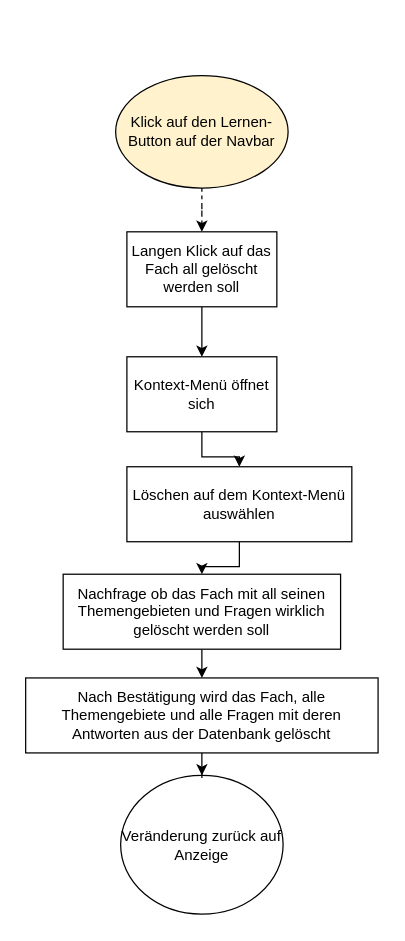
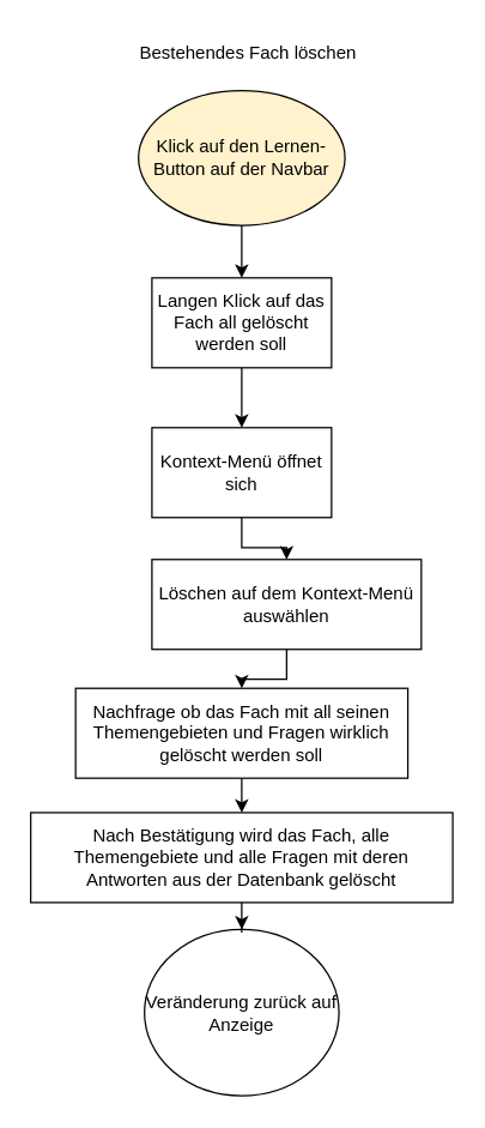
  <mxCell id="0" />
  <mxCell id="1" parent="0" />
- <mxCell id="2" value="" style="edgeStyle=orthogonalEdgeStyle;rounded=0;orthogonalLoop=1;jettySize=auto;html=1;dashed=1;" edge="1" parent="1" source="3" target="6"><mxGeometry relative="1" as="geometry" /></mxCell>
+ <mxCell id="2" value="" style="edgeStyle=orthogonalEdgeStyle;rounded=0;orthogonalLoop=1;jettySize=auto;html=1;" edge="1" parent="1" source="3" target="6"><mxGeometry relative="1" as="geometry" /></mxCell>
  <mxCell id="3" value="Klick auf den Lernen- Button auf der Navbar" style="ellipse;whiteSpace=wrap;html=1;fillColor=#fff2cc;" vertex="1" parent="1"><mxGeometry x="92" y="60" width="138" height="90" as="geometry" /></mxCell>
+ <mxCell id="4" value="Bestehendes Fach löschen" style="text;html=1;strokeColor=none;fillColor=none;align=center;verticalAlign=middle;whiteSpace=wrap;rounded=0;" vertex="1" parent="1"><mxGeometry x="69" y="20" width="193" height="30" as="geometry" /></mxCell>
  <mxCell id="5" value="" style="edgeStyle=orthogonalEdgeStyle;rounded=0;orthogonalLoop=1;jettySize=auto;html=1;" edge="1" parent="1" source="6" target="8"><mxGeometry relative="1" as="geometry" /></mxCell>
  <mxCell id="6" value="Langen Klick auf das Fach all gelöscht werden soll" style="whiteSpace=wrap;html=1;" vertex="1" parent="1"><mxGeometry x="101" y="185" width="120" height="60" as="geometry" /></mxCell>
  <mxCell id="7" value="" style="edgeStyle=orthogonalEdgeStyle;rounded=0;orthogonalLoop=1;jettySize=auto;html=1;" edge="1" parent="1" source="8" target="10"><mxGeometry relative="1" as="geometry" /></mxCell>
  <mxCell id="8" value="Kontext-Menü öffnet sich" style="whiteSpace=wrap;html=1;" vertex="1" parent="1"><mxGeometry x="101" y="285" width="120" height="60" as="geometry" /></mxCell>
  <mxCell id="9" value="" style="edgeStyle=orthogonalEdgeStyle;rounded=0;orthogonalLoop=1;jettySize=auto;html=1;" edge="1" parent="1" source="10" target="12"><mxGeometry relative="1" as="geometry" /></mxCell>
  <mxCell id="10" value="Löschen auf dem Kontext-Menü auswählen" style="whiteSpace=wrap;html=1;" vertex="1" parent="1"><mxGeometry x="101" y="373" width="180" height="60" as="geometry" /></mxCell>
  <mxCell id="11" value="" style="edgeStyle=orthogonalEdgeStyle;rounded=0;orthogonalLoop=1;jettySize=auto;html=1;" edge="1" parent="1" source="12" target="15"><mxGeometry relative="1" as="geometry" /></mxCell>
  <mxCell id="12" value="Nachfrage ob das Fach mit all seinen Themengebieten und Fragen wirklich gelöscht werden soll" style="whiteSpace=wrap;html=1;" vertex="1" parent="1"><mxGeometry x="50" y="459" width="222" height="60" as="geometry" /></mxCell>
  <mxCell id="13" value="Veränderung zurück auf Anzeige" style="ellipse;whiteSpace=wrap;html=1;" vertex="1" parent="1"><mxGeometry x="96" y="620" width="130" height="111" as="geometry" /></mxCell>
  <mxCell id="14" value="" style="edgeStyle=orthogonalEdgeStyle;rounded=0;orthogonalLoop=1;jettySize=auto;html=1;" edge="1" parent="1" source="15" target="13"><mxGeometry relative="1" as="geometry" /></mxCell>
  <mxCell id="15" value="Nach Bestätigung wird das Fach, alle Themengebiete und alle Fragen mit deren Antworten aus der Datenbank gelöscht" style="whiteSpace=wrap;html=1;" vertex="1" parent="1"><mxGeometry x="20" y="542" width="282" height="60" as="geometry" /></mxCell>
